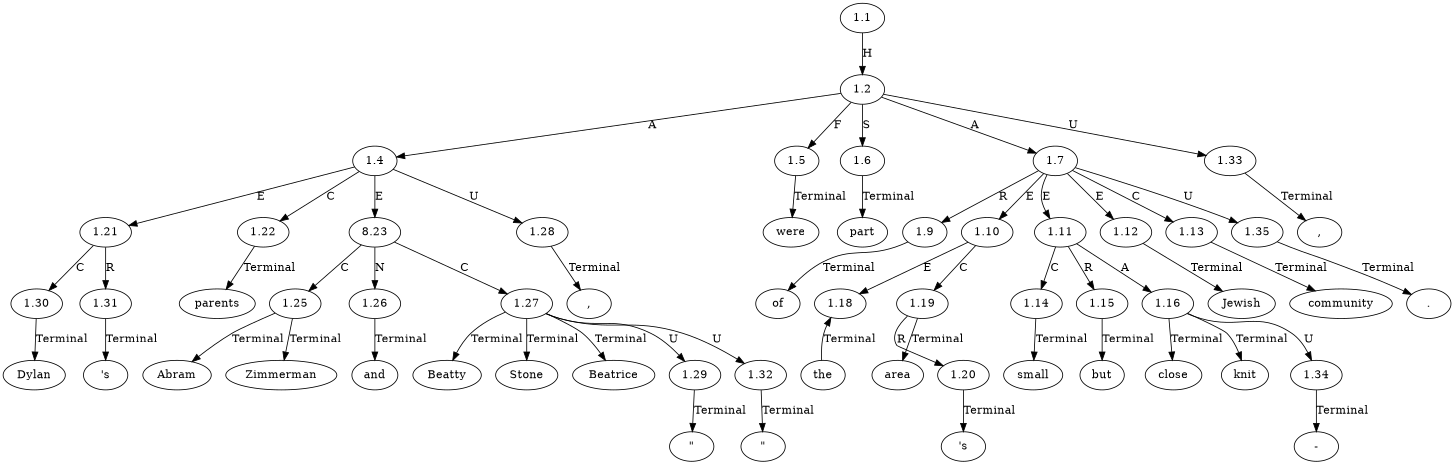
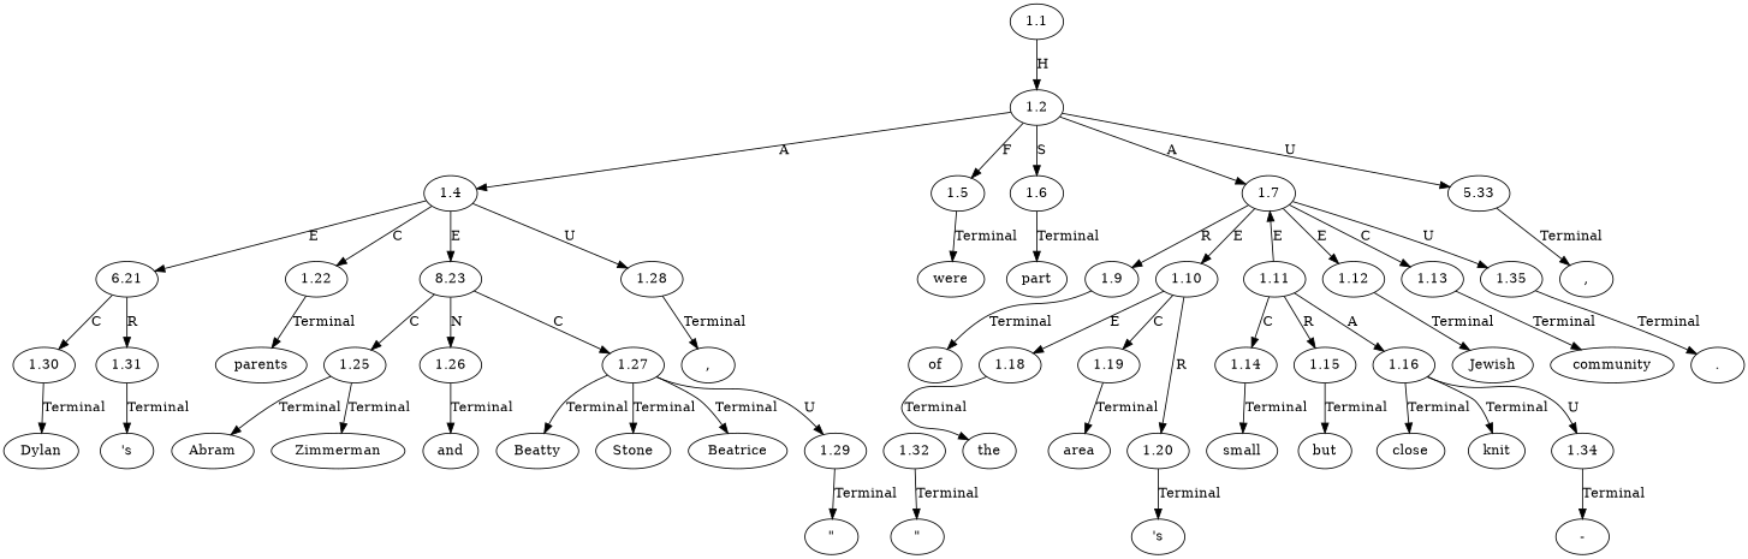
  digraph {
    node [ordering=out]
    edge [ordering=out]
    n1 [label=Dylan]
    n2 [label=Beatty]
    n3 [label="\""]
    n4 [label=Stone]
    n5 [label=","]
    n6 [label=were]
    n7 [label=part]
    n8 [label=of]
    n9 [label=the]
    n10 [label=area]
    n11 [label="'s"]
    n12 [label="'s"]
    n13 [label=small]
    n14 [label=but]
    n15 [label=close]
    n16 [label="-"]
    n17 [label=knit]
    n18 [label=Jewish]
    n19 [label=community]
    n20 [label="."]
    n21 [label=parents]
    n22 [label=","]
    n23 [label=Abram]
    n24 [label=Zimmerman]
    n25 [label=and]
    n26 [label=Beatrice]
    n27 [label="\""]
    n28 [label=1.1]
    n29 [label=1.2]
    n30 [label=1.4]
    n31 [label=1.5]
    n32 [label=1.6]
    n33 [label=1.7]
-   n34 [label=1.33]
-   n35 [label=1.21]
+   n34 [label=5.33]
+   n35 [label=6.21]
    n36 [label=1.22]
    n37 [label=8.23]
    n38 [label=1.28]
    n39 [label=1.9]
    n40 [label=1.10]
    n41 [label=1.11]
    n42 [label=1.12]
    n43 [label=1.13]
    n44 [label=1.35]
    n45 [label=1.30]
    n46 [label=1.31]
    n47 [label=1.25]
    n48 [label=1.26]
    n49 [label=1.27]
    n50 [label=1.18]
    n51 [label=1.19]
    n52 [label=1.20]
    n53 [label=1.14]
    n54 [label=1.15]
    n55 [label=1.16]
    n56 [label=1.34]
    n57 [label=1.29]
    n58 [label=1.32]
    n28 -> n29 [label=H]
    n29 -> n30 [label=A]
    n29 -> n31 [label=F]
    n29 -> n32 [label=S]
    n29 -> n33 [label=A]
    n29 -> n34 [label=U]
    n30 -> n35 [label=E]
    n30 -> n36 [label=C]
    n30 -> n37 [label=E]
    n30 -> n38 [label=U]
    n31 -> n6 [label=Terminal]
    n32 -> n7 [label=Terminal]
    n33 -> n39 [label=R]
    n33 -> n40 [label=E]
-   n33 -> n41 [label=E]
+   n41 -> n33 [label=E]
    n33 -> n42 [label=E]
    n33 -> n43 [label=C]
    n33 -> n44 [label=U]
    n34 -> n5 [label=Terminal]
    n35 -> n45 [label=C]
    n35 -> n46 [label=R]
    n36 -> n21 [label=Terminal]
    n37 -> n47 [label=C]
    n37 -> n48 [label=N]
    n37 -> n49 [label=C]
    n38 -> n22 [label=Terminal]
    n39 -> n8 [label=Terminal]
    n40 -> n50 [label=E]
    n40 -> n51 [label=C]
-   n51 -> n52 [label=R]
+   n40 -> n52 [label=R]
    n41 -> n53 [label=C]
    n41 -> n54 [label=R]
    n41 -> n55 [label=A]
    n42 -> n18 [label=Terminal]
    n43 -> n19 [label=Terminal]
    n44 -> n20 [label=Terminal]
    n45 -> n1 [label=Terminal]
    n46 -> n12 [label=Terminal]
    n47 -> n23 [label=Terminal]
    n47 -> n24 [label=Terminal]
    n48 -> n25 [label=Terminal]
    n49 -> n2 [label=Terminal]
    n49 -> n4 [label=Terminal]
    n49 -> n26 [label=Terminal]
    n49 -> n57 [label=U]
-   n49 -> n58 [label=U]
-   n9 -> n50 [label=Terminal]
+   n50 -> n9 [label=Terminal]
    n51 -> n10 [label=Terminal]
    n52 -> n11 [label=Terminal]
    n53 -> n13 [label=Terminal]
    n54 -> n14 [label=Terminal]
    n55 -> n15 [label=Terminal]
    n55 -> n17 [label=Terminal]
    n55 -> n56 [label=U]
    n56 -> n16 [label=Terminal]
    n57 -> n27 [label=Terminal]
    n58 -> n3 [label=Terminal]
  }
